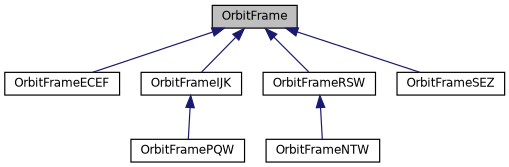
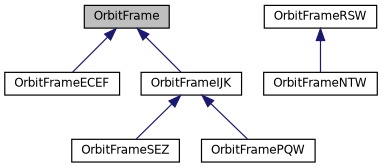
  digraph {
    node [color=black fillcolor=white fontname=Helvetica fontsize=10 shape=record style=filled]
    edge [color=midnightblue dir=back fontname=Helvetica fontsize=10 labelfontname=Helvetica labelfontsize=10 style=solid]
    n1 [fillcolor=grey75 fontcolor=black height=0.2 label=OrbitFrame width=0.4]
    n2 [height=0.2 label=OrbitFrameECEF width=0.4]
    n3 [height=0.2 label=OrbitFrameIJK width=0.4]
    n4 [height=0.2 label=OrbitFrameRSW width=0.4]
    n5 [height=0.2 label=OrbitFrameSEZ width=0.4]
    n6 [height=0.2 label=OrbitFramePQW width=0.4]
    n7 [height=0.2 label=OrbitFrameNTW width=0.4]
    n1 -> n2
    n1 -> n3
-   n1 -> n4
-   n1 -> n5
+   n3 -> n5
    n3 -> n6
    n4 -> n7
  }
